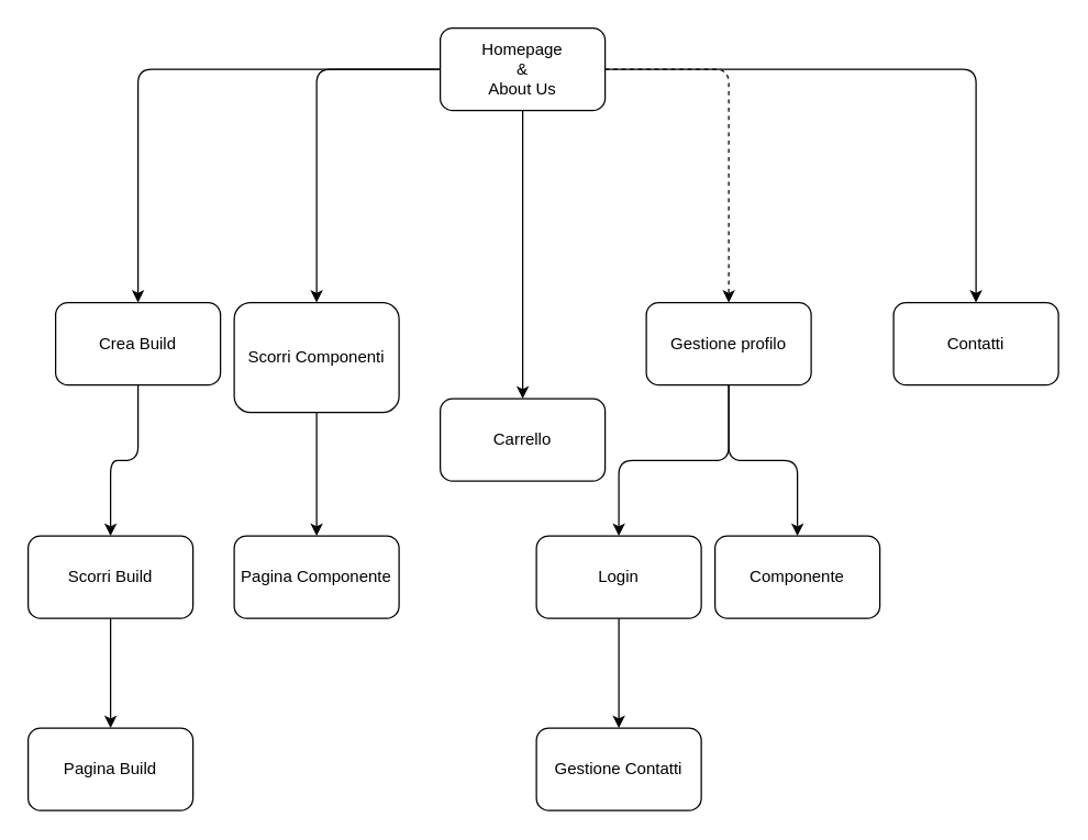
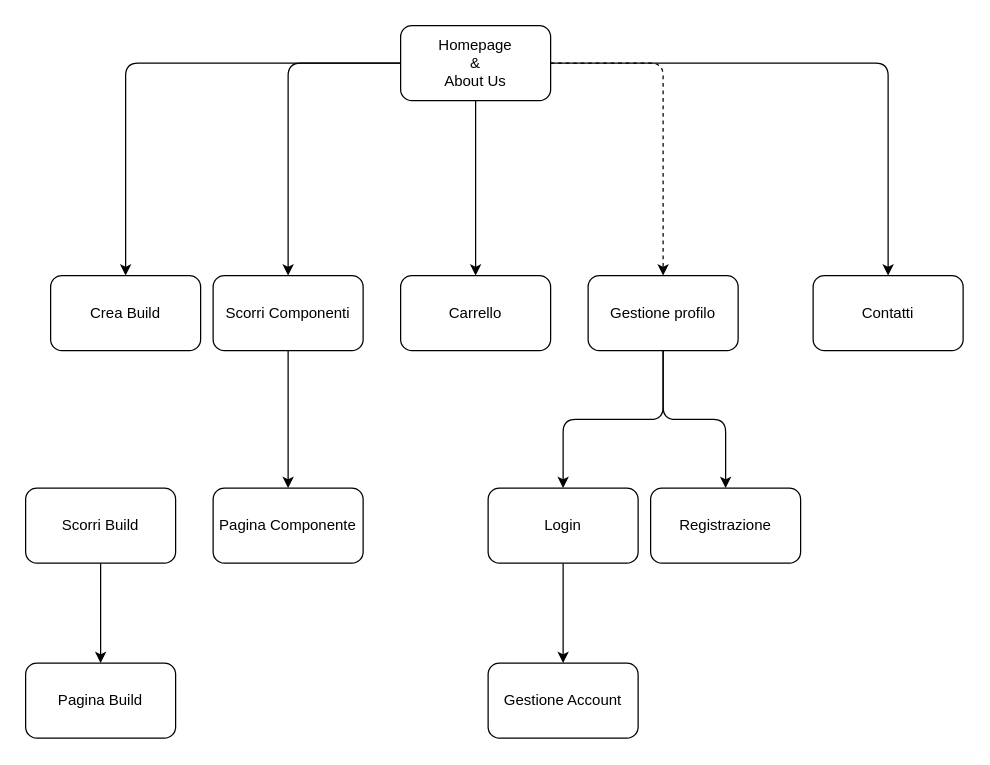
  <mxCell id="0" />
  <mxCell id="1" parent="0" />
  <mxCell id="2" style="edgeStyle=orthogonalEdgeStyle;rounded=1;sketch=0;orthogonalLoop=1;jettySize=auto;html=1;" edge="1" parent="1" source="7" target="9"><mxGeometry relative="1" as="geometry" /></mxCell>
  <mxCell id="3" style="edgeStyle=orthogonalEdgeStyle;rounded=1;sketch=0;orthogonalLoop=1;jettySize=auto;html=1;" edge="1" parent="1" source="7" target="13"><mxGeometry relative="1" as="geometry" /></mxCell>
  <mxCell id="4" style="edgeStyle=orthogonalEdgeStyle;rounded=1;sketch=0;orthogonalLoop=1;jettySize=auto;html=1;entryX=0.5;entryY=0;entryDx=0;entryDy=0;" edge="1" parent="1" source="7" target="17"><mxGeometry relative="1" as="geometry" /></mxCell>
  <mxCell id="5" style="edgeStyle=orthogonalEdgeStyle;rounded=1;sketch=0;orthogonalLoop=1;jettySize=auto;html=1;entryX=0.5;entryY=0;entryDx=0;entryDy=0;dashed=1;" edge="1" parent="1" source="7" target="16"><mxGeometry relative="1" as="geometry" /></mxCell>
  <mxCell id="6" style="edgeStyle=orthogonalEdgeStyle;rounded=1;sketch=0;orthogonalLoop=1;jettySize=auto;html=1;" edge="1" parent="1" source="7" target="18"><mxGeometry relative="1" as="geometry" /></mxCell>
  <mxCell id="7" value="Homepage&lt;br&gt;&amp;amp;&lt;br&gt;About Us" style="rounded=1;whiteSpace=wrap;html=1;sketch=0;" vertex="1" parent="1"><mxGeometry x="320" y="20" width="120" height="60" as="geometry" /></mxCell>
- <mxCell id="8" style="edgeStyle=orthogonalEdgeStyle;rounded=1;sketch=0;orthogonalLoop=1;jettySize=auto;html=1;" edge="1" parent="1" source="9" target="11"><mxGeometry relative="1" as="geometry" /></mxCell>
  <mxCell id="9" value="Crea Build" style="rounded=1;whiteSpace=wrap;html=1;sketch=0;" vertex="1" parent="1"><mxGeometry x="40" y="220" width="120" height="60" as="geometry" /></mxCell>
  <mxCell id="10" value="" style="edgeStyle=orthogonalEdgeStyle;rounded=1;sketch=0;orthogonalLoop=1;jettySize=auto;html=1;" edge="1" parent="1" source="11" target="20"><mxGeometry relative="1" as="geometry" /></mxCell>
  <mxCell id="11" value="Scorri Build" style="rounded=1;whiteSpace=wrap;html=1;sketch=0;" vertex="1" parent="1"><mxGeometry x="20" y="390" width="120" height="60" as="geometry" /></mxCell>
  <mxCell id="12" style="edgeStyle=orthogonalEdgeStyle;rounded=1;sketch=0;orthogonalLoop=1;jettySize=auto;html=1;" edge="1" parent="1" source="13" target="19"><mxGeometry relative="1" as="geometry" /></mxCell>
- <mxCell id="13" value="Scorri Componenti" style="rounded=1;whiteSpace=wrap;html=1;sketch=0;" vertex="1" parent="1"><mxGeometry x="170" y="220" width="120" height="80" as="geometry" /></mxCell>
+ <mxCell id="13" value="Scorri Componenti" style="rounded=1;whiteSpace=wrap;html=1;sketch=0;" vertex="1" parent="1"><mxGeometry x="170" y="220" width="120" height="60" as="geometry" /></mxCell>
  <mxCell id="14" value="" style="edgeStyle=orthogonalEdgeStyle;rounded=1;sketch=0;orthogonalLoop=1;jettySize=auto;html=1;" edge="1" parent="1" source="16" target="21"><mxGeometry relative="1" as="geometry" /></mxCell>
  <mxCell id="15" value="" style="edgeStyle=orthogonalEdgeStyle;rounded=1;sketch=0;orthogonalLoop=1;jettySize=auto;html=1;" edge="1" parent="1" source="16" target="23"><mxGeometry relative="1" as="geometry" /></mxCell>
  <mxCell id="16" value="Gestione profilo" style="rounded=1;whiteSpace=wrap;html=1;sketch=0;" vertex="1" parent="1"><mxGeometry x="470" y="220" width="120" height="60" as="geometry" /></mxCell>
- <mxCell id="17" value="Carrello" style="rounded=1;whiteSpace=wrap;html=1;sketch=0;" vertex="1" parent="1"><mxGeometry x="320" y="290" width="120" height="60" as="geometry" /></mxCell>
+ <mxCell id="17" value="Carrello" style="rounded=1;whiteSpace=wrap;html=1;sketch=0;" vertex="1" parent="1"><mxGeometry x="320" y="220" width="120" height="60" as="geometry" /></mxCell>
  <mxCell id="18" value="Contatti" style="rounded=1;whiteSpace=wrap;html=1;sketch=0;" vertex="1" parent="1"><mxGeometry x="650" y="220" width="120" height="60" as="geometry" /></mxCell>
  <mxCell id="19" value="Pagina Componente" style="rounded=1;whiteSpace=wrap;html=1;sketch=0;" vertex="1" parent="1"><mxGeometry x="170" y="390" width="120" height="60" as="geometry" /></mxCell>
  <mxCell id="20" value="Pagina Build" style="rounded=1;whiteSpace=wrap;html=1;sketch=0;" vertex="1" parent="1"><mxGeometry x="20" y="530" width="120" height="60" as="geometry" /></mxCell>
- <mxCell id="21" value="Componente" style="rounded=1;whiteSpace=wrap;html=1;sketch=0;" vertex="1" parent="1"><mxGeometry x="520" y="390" width="120" height="60" as="geometry" /></mxCell>
+ <mxCell id="21" value="Registrazione" style="rounded=1;whiteSpace=wrap;html=1;sketch=0;" vertex="1" parent="1"><mxGeometry x="520" y="390" width="120" height="60" as="geometry" /></mxCell>
  <mxCell id="22" value="" style="edgeStyle=orthogonalEdgeStyle;rounded=1;sketch=0;orthogonalLoop=1;jettySize=auto;html=1;" edge="1" parent="1" source="23" target="24"><mxGeometry relative="1" as="geometry" /></mxCell>
  <mxCell id="23" value="Login" style="rounded=1;whiteSpace=wrap;html=1;sketch=0;" vertex="1" parent="1"><mxGeometry x="390" y="390" width="120" height="60" as="geometry" /></mxCell>
- <mxCell id="24" value="Gestione Contatti" style="rounded=1;whiteSpace=wrap;html=1;sketch=0;" vertex="1" parent="1"><mxGeometry x="390" y="530" width="120" height="60" as="geometry" /></mxCell>
+ <mxCell id="24" value="Gestione Account" style="rounded=1;whiteSpace=wrap;html=1;sketch=0;" vertex="1" parent="1"><mxGeometry x="390" y="530" width="120" height="60" as="geometry" /></mxCell>
